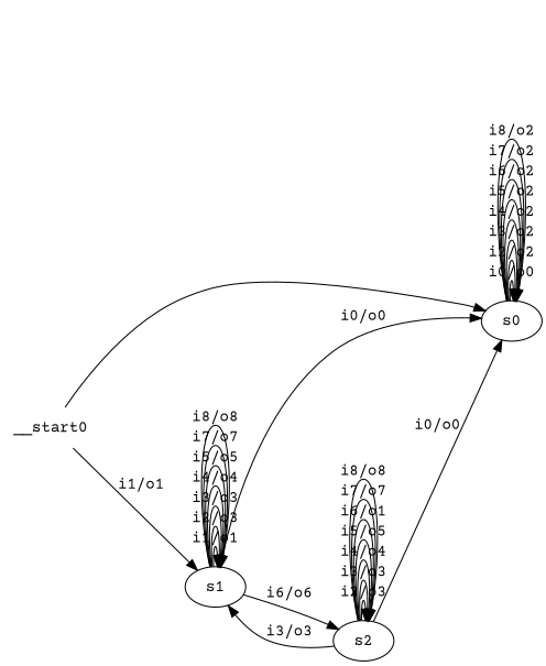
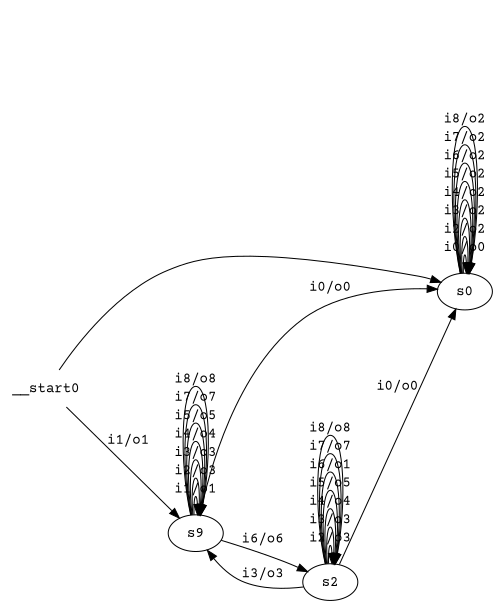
  digraph {
    fontname="Courier Prime"
    rankdir=LR
    node [fontname="Courier Prime"]
    edge [fontname="Courier Prime"]
    n1 [label=s0]
-   n2 [label=s1]
+   n2 [label=s9]
    n3 [label=s2]
    __start0 [shape=none]
    n1 -> n1 [label="i0/o0"]
    n1 -> n1 [label="i2/o2"]
    n1 -> n1 [label="i3/o2"]
    n1 -> n1 [label="i4/o2"]
    n1 -> n1 [label="i5/o2"]
    n1 -> n1 [label="i6/o2"]
    n1 -> n1 [label="i7/o2"]
    n1 -> n1 [label="i8/o2"]
    n2 -> n1 [label="i0/o0"]
    n2 -> n2 [label="i1/o1"]
    n2 -> n2 [label="i2/o3"]
    n2 -> n2 [label="i3/o3"]
    n2 -> n2 [label="i4/o4"]
    n2 -> n2 [label="i5/o5"]
    n2 -> n2 [label="i7/o7"]
    n2 -> n2 [label="i8/o8"]
    n2 -> n3 [label="i6/o6"]
    n3 -> n1 [label="i0/o0"]
    n3 -> n2 [label="i3/o3"]
    n3 -> n3 [label="i2/o3"]
    n3 -> n3 [label="i3/o3"]
    n3 -> n3 [label="i4/o4"]
    n3 -> n3 [label="i5/o5"]
    n3 -> n3 [label="i6/o1"]
    n3 -> n3 [label="i7/o7"]
    n3 -> n3 [label="i8/o8"]
    __start0 -> n1
    __start0 -> n2 [label="i1/o1"]
  }
